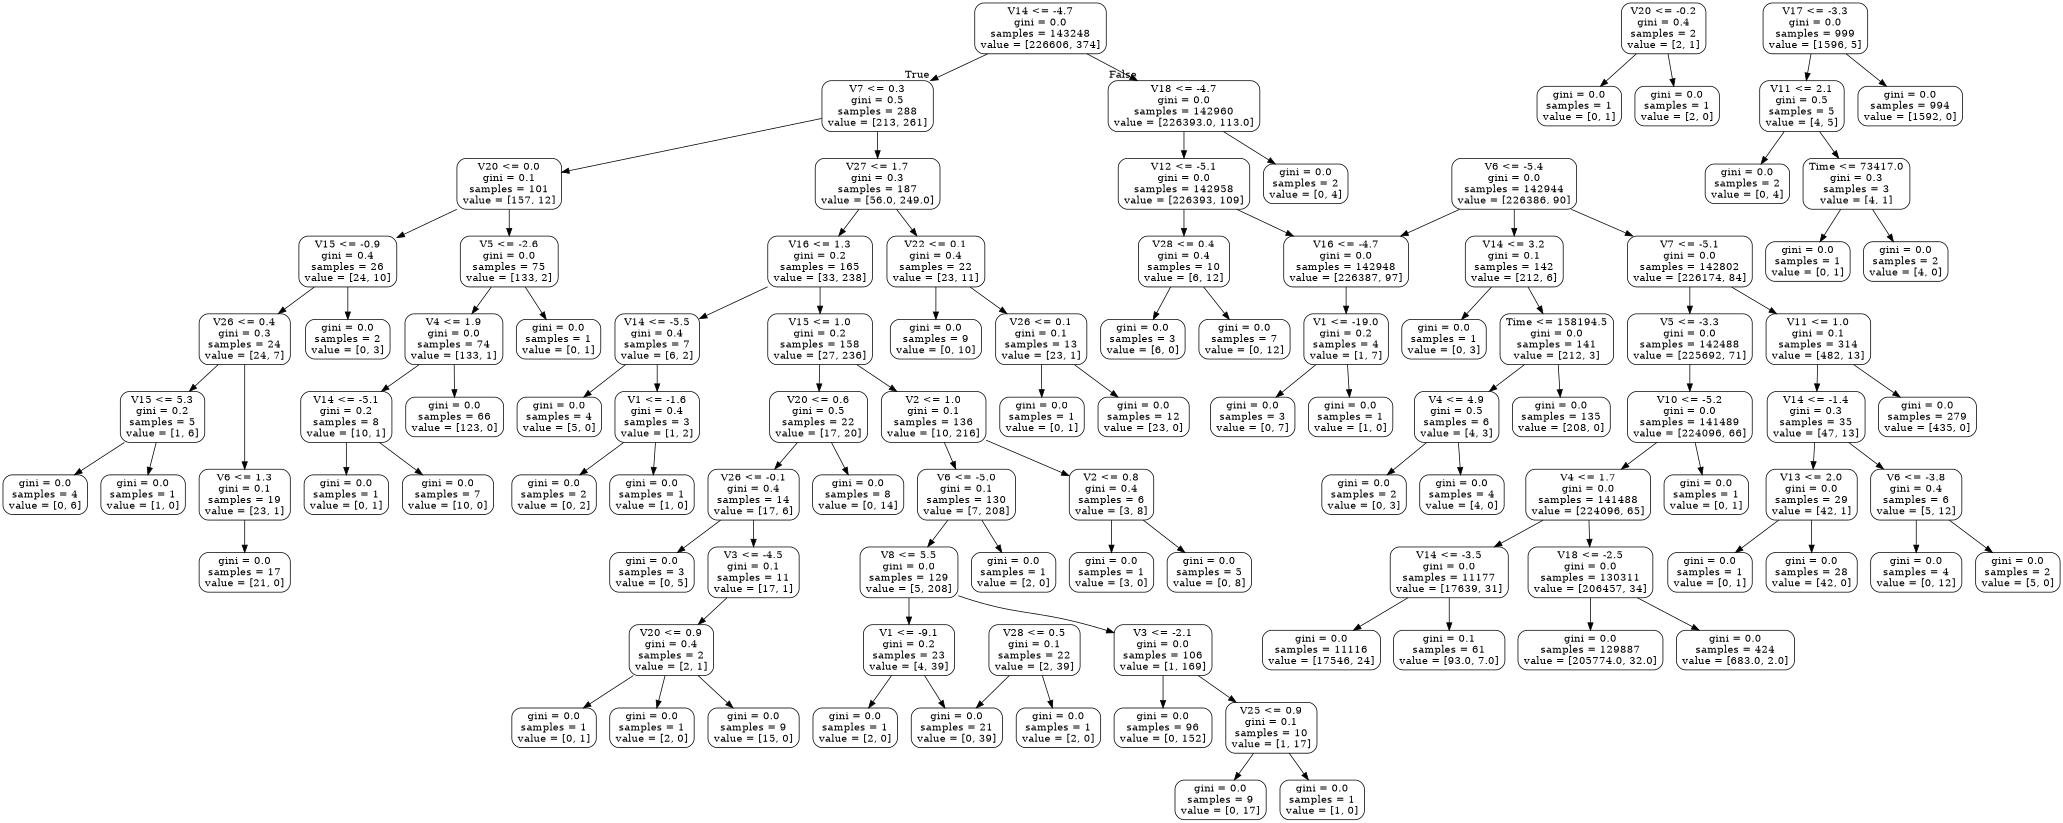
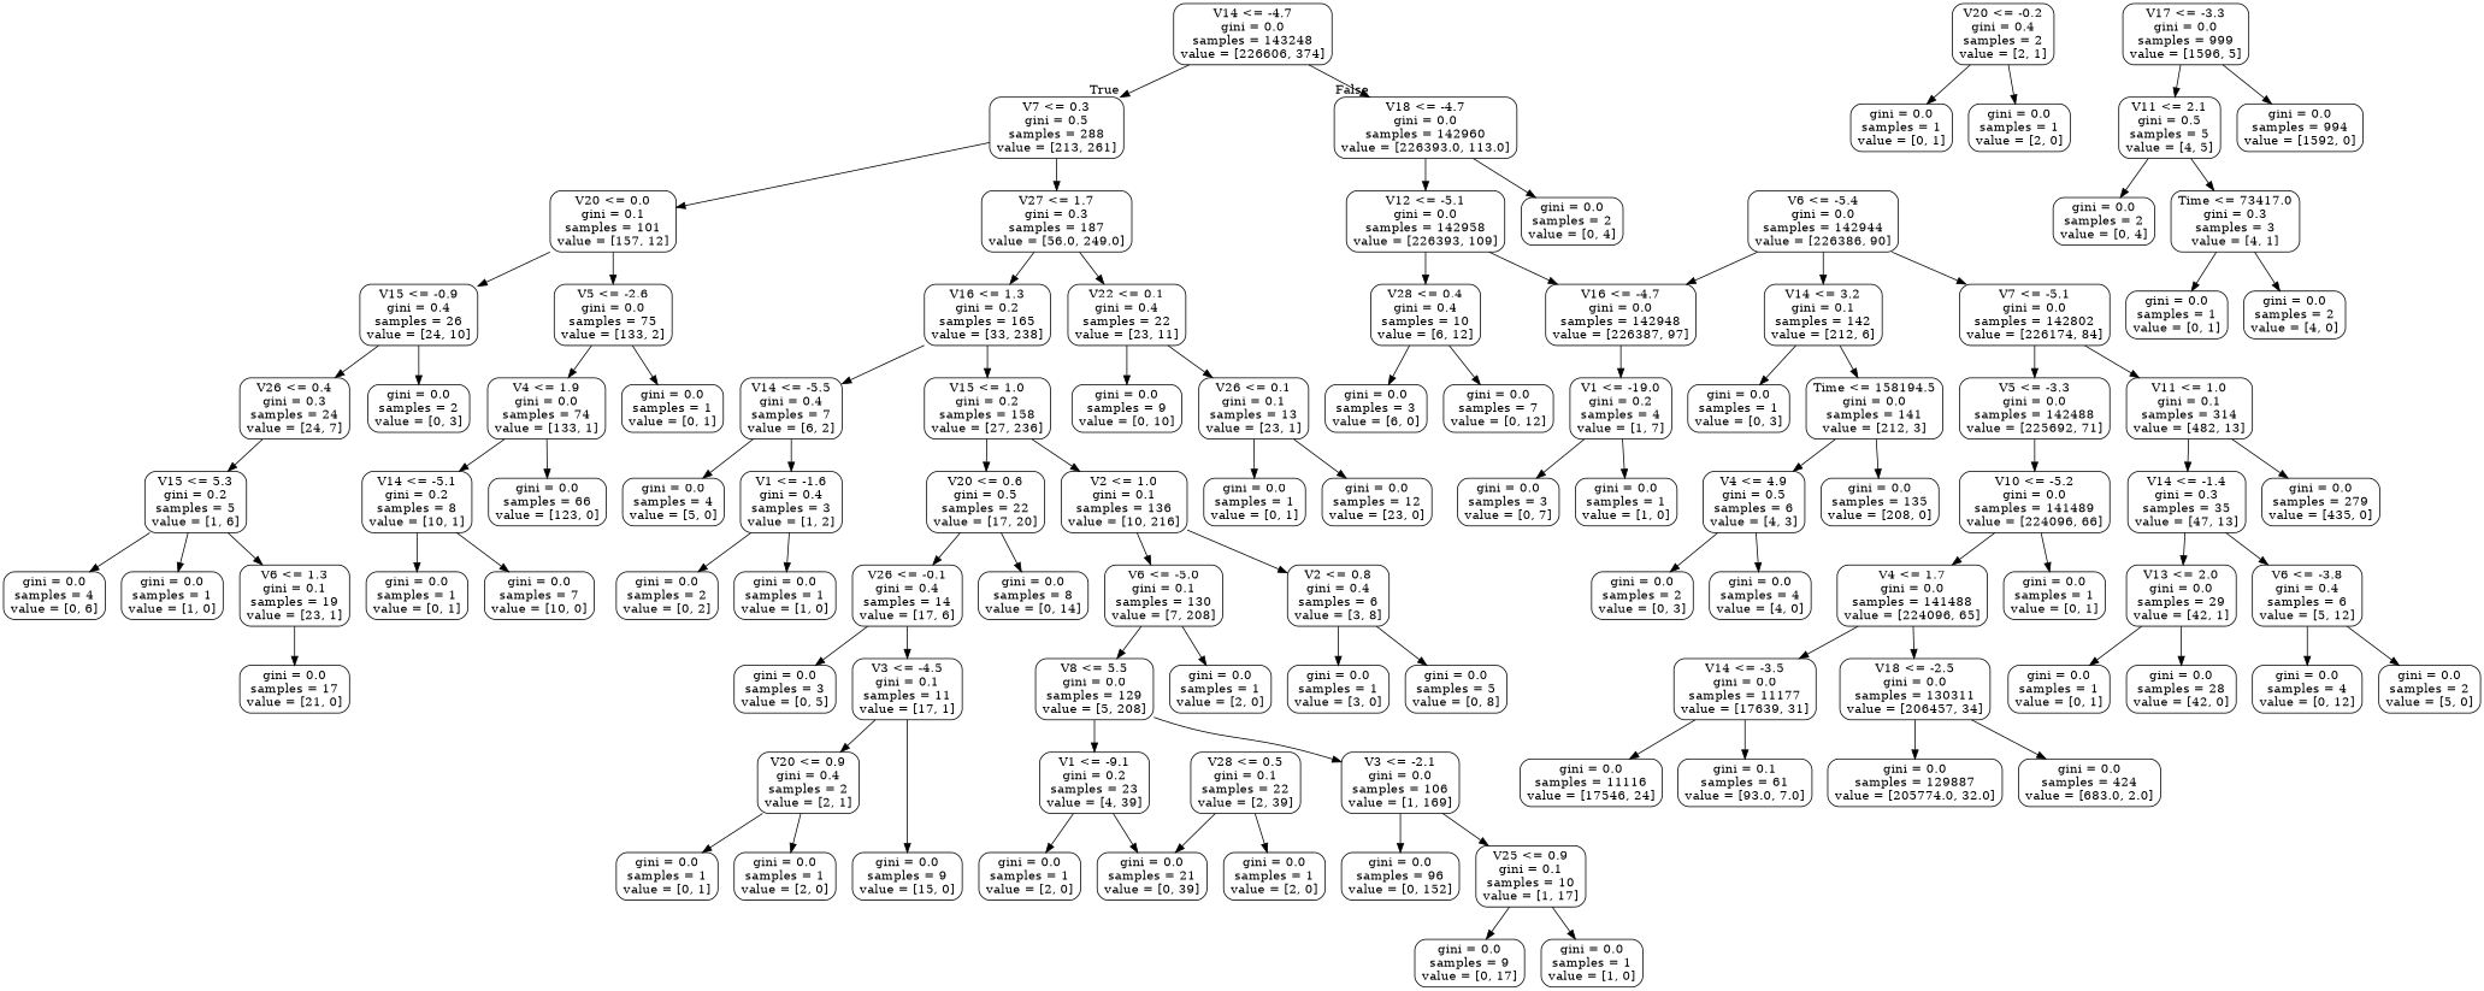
  digraph {
    fontname="DejaVu Serif"
    node [color=black fontname="DejaVu Serif" shape=box style=rounded]
    edge [fontname="DejaVu Serif"]
    n1 [label="V14 <= -4.7\ngini = 0.0\nsamples = 143248\nvalue = [226606, 374]"]
    n2 [label="V7 <= 0.3\ngini = 0.5\nsamples = 288\nvalue = [213, 261]"]
    n3 [label="V18 <= -4.7\ngini = 0.0\nsamples = 142960\nvalue = [226393.0, 113.0]"]
    n4 [label="V27 <= 1.7\ngini = 0.3\nsamples = 187\nvalue = [56.0, 249.0]"]
    n5 [label="V20 <= 0.0\ngini = 0.1\nsamples = 101\nvalue = [157, 12]"]
    n6 [label="gini = 0.0\nsamples = 2\nvalue = [0, 4]"]
    n7 [label="V12 <= -5.1\ngini = 0.0\nsamples = 142958\nvalue = [226393, 109]"]
    n8 [label="V16 <= 1.3\ngini = 0.2\nsamples = 165\nvalue = [33, 238]"]
    n9 [label="V22 <= 0.1\ngini = 0.4\nsamples = 22\nvalue = [23, 11]"]
    n10 [label="V15 <= -0.9\ngini = 0.4\nsamples = 26\nvalue = [24, 10]"]
    n11 [label="V5 <= -2.6\ngini = 0.0\nsamples = 75\nvalue = [133, 2]"]
    n12 [label="V15 <= 1.0\ngini = 0.2\nsamples = 158\nvalue = [27, 236]"]
    n13 [label="V14 <= -5.5\ngini = 0.4\nsamples = 7\nvalue = [6, 2]"]
    n14 [label="V26 <= 0.1\ngini = 0.1\nsamples = 13\nvalue = [23, 1]"]
    n15 [label="gini = 0.0\nsamples = 9\nvalue = [0, 10]"]
    n16 [label="V2 <= 1.0\ngini = 0.1\nsamples = 136\nvalue = [10, 216]"]
    n17 [label="V20 <= 0.6\ngini = 0.5\nsamples = 22\nvalue = [17, 20]"]
    n18 [label="V1 <= -1.6\ngini = 0.4\nsamples = 3\nvalue = [1, 2]"]
    n19 [label="gini = 0.0\nsamples = 4\nvalue = [5, 0]"]
    n20 [label="V2 <= 0.8\ngini = 0.4\nsamples = 6\nvalue = [3, 8]"]
    n21 [label="V6 <= -5.0\ngini = 0.1\nsamples = 130\nvalue = [7, 208]"]
    n22 [label="gini = 0.0\nsamples = 8\nvalue = [0, 14]"]
    n23 [label="V26 <= -0.1\ngini = 0.4\nsamples = 14\nvalue = [17, 6]"]
    n24 [label="gini = 0.0\nsamples = 5\nvalue = [0, 8]"]
    n25 [label="gini = 0.0\nsamples = 1\nvalue = [3, 0]"]
    n26 [label="gini = 0.0\nsamples = 1\nvalue = [2, 0]"]
    n27 [label="V8 <= 5.5\ngini = 0.0\nsamples = 129\nvalue = [5, 208]"]
    n28 [label="V3 <= -2.1\ngini = 0.0\nsamples = 106\nvalue = [1, 169]"]
    n29 [label="V1 <= -9.1\ngini = 0.2\nsamples = 23\nvalue = [4, 39]"]
    n30 [label="gini = 0.0\nsamples = 96\nvalue = [0, 152]"]
    n31 [label="V25 <= 0.9\ngini = 0.1\nsamples = 10\nvalue = [1, 17]"]
    n32 [label="gini = 0.0\nsamples = 1\nvalue = [2, 0]"]
    n33 [label="gini = 0.0\nsamples = 21\nvalue = [0, 39]"]
    n34 [label="gini = 0.0\nsamples = 9\nvalue = [0, 17]"]
    n35 [label="gini = 0.0\nsamples = 1\nvalue = [1, 0]"]
    n36 [label="V28 <= 0.5\ngini = 0.1\nsamples = 22\nvalue = [2, 39]"]
    n37 [label="gini = 0.0\nsamples = 1\nvalue = [2, 0]"]
    n38 [label="V3 <= -4.5\ngini = 0.1\nsamples = 11\nvalue = [17, 1]"]
    n39 [label="gini = 0.0\nsamples = 3\nvalue = [0, 5]"]
    n40 [label="gini = 0.0\nsamples = 9\nvalue = [15, 0]"]
    n41 [label="V20 <= 0.9\ngini = 0.4\nsamples = 2\nvalue = [2, 1]"]
    n42 [label="gini = 0.0\nsamples = 1\nvalue = [2, 0]"]
    n43 [label="gini = 0.0\nsamples = 1\nvalue = [0, 1]"]
    n44 [label="gini = 0.0\nsamples = 1\nvalue = [1, 0]"]
    n45 [label="gini = 0.0\nsamples = 2\nvalue = [0, 2]"]
    n46 [label="gini = 0.0\nsamples = 12\nvalue = [23, 0]"]
    n47 [label="gini = 0.0\nsamples = 1\nvalue = [0, 1]"]
    n48 [label="gini = 0.0\nsamples = 2\nvalue = [0, 3]"]
    n49 [label="V26 <= 0.4\ngini = 0.3\nsamples = 24\nvalue = [24, 7]"]
    n50 [label="gini = 0.0\nsamples = 1\nvalue = [0, 1]"]
    n51 [label="V4 <= 1.9\ngini = 0.0\nsamples = 74\nvalue = [133, 1]"]
    n52 [label="V6 <= 1.3\ngini = 0.1\nsamples = 19\nvalue = [23, 1]"]
    n53 [label="V15 <= 5.3\ngini = 0.2\nsamples = 5\nvalue = [1, 6]"]
    n54 [label="gini = 0.0\nsamples = 17\nvalue = [21, 0]"]
    n55 [label="gini = 0.0\nsamples = 4\nvalue = [0, 6]"]
    n56 [label="gini = 0.0\nsamples = 1\nvalue = [1, 0]"]
    n57 [label="V20 <= -0.2\ngini = 0.4\nsamples = 2\nvalue = [2, 1]"]
    n58 [label="gini = 0.0\nsamples = 1\nvalue = [0, 1]"]
    n59 [label="gini = 0.0\nsamples = 1\nvalue = [2, 0]"]
    n60 [label="gini = 0.0\nsamples = 66\nvalue = [123, 0]"]
    n61 [label="V14 <= -5.1\ngini = 0.2\nsamples = 8\nvalue = [10, 1]"]
    n62 [label="gini = 0.0\nsamples = 7\nvalue = [10, 0]"]
    n63 [label="gini = 0.0\nsamples = 1\nvalue = [0, 1]"]
    n64 [label="V28 <= 0.4\ngini = 0.4\nsamples = 10\nvalue = [6, 12]"]
    n65 [label="V16 <= -4.7\ngini = 0.0\nsamples = 142948\nvalue = [226387, 97]"]
    n66 [label="gini = 0.0\nsamples = 7\nvalue = [0, 12]"]
    n67 [label="gini = 0.0\nsamples = 3\nvalue = [6, 0]"]
    n68 [label="V1 <= -19.0\ngini = 0.2\nsamples = 4\nvalue = [1, 7]"]
    n69 [label="gini = 0.0\nsamples = 1\nvalue = [1, 0]"]
    n70 [label="gini = 0.0\nsamples = 3\nvalue = [0, 7]"]
    n71 [label="V6 <= -5.4\ngini = 0.0\nsamples = 142944\nvalue = [226386, 90]"]
    n72 [label="V14 <= 3.2\ngini = 0.1\nsamples = 142\nvalue = [212, 6]"]
    n73 [label="V7 <= -5.1\ngini = 0.0\nsamples = 142802\nvalue = [226174, 84]"]
    n74 [label="Time <= 158194.5\ngini = 0.0\nsamples = 141\nvalue = [212, 3]"]
    n75 [label="gini = 0.0\nsamples = 1\nvalue = [0, 3]"]
    n76 [label="V11 <= 1.0\ngini = 0.1\nsamples = 314\nvalue = [482, 13]"]
    n77 [label="V5 <= -3.3\ngini = 0.0\nsamples = 142488\nvalue = [225692, 71]"]
    n78 [label="gini = 0.0\nsamples = 135\nvalue = [208, 0]"]
    n79 [label="V4 <= 4.9\ngini = 0.5\nsamples = 6\nvalue = [4, 3]"]
    n80 [label="gini = 0.0\nsamples = 4\nvalue = [4, 0]"]
    n81 [label="gini = 0.0\nsamples = 2\nvalue = [0, 3]"]
    n82 [label="gini = 0.0\nsamples = 279\nvalue = [435, 0]"]
    n83 [label="V14 <= -1.4\ngini = 0.3\nsamples = 35\nvalue = [47, 13]"]
    n84 [label="V10 <= -5.2\ngini = 0.0\nsamples = 141489\nvalue = [224096, 66]"]
    n85 [label="V6 <= -3.8\ngini = 0.4\nsamples = 6\nvalue = [5, 12]"]
    n86 [label="V13 <= 2.0\ngini = 0.0\nsamples = 29\nvalue = [42, 1]"]
    n87 [label="gini = 0.0\nsamples = 2\nvalue = [5, 0]"]
    n88 [label="gini = 0.0\nsamples = 4\nvalue = [0, 12]"]
    n89 [label="gini = 0.0\nsamples = 28\nvalue = [42, 0]"]
    n90 [label="gini = 0.0\nsamples = 1\nvalue = [0, 1]"]
    n91 [label="V17 <= -3.3\ngini = 0.0\nsamples = 999\nvalue = [1596, 5]"]
    n92 [label="V11 <= 2.1\ngini = 0.5\nsamples = 5\nvalue = [4, 5]"]
    n93 [label="gini = 0.0\nsamples = 994\nvalue = [1592, 0]"]
    n94 [label="gini = 0.0\nsamples = 1\nvalue = [0, 1]"]
    n95 [label="V4 <= 1.7\ngini = 0.0\nsamples = 141488\nvalue = [224096, 65]"]
    n96 [label="gini = 0.0\nsamples = 2\nvalue = [0, 4]"]
    n97 [label="Time <= 73417.0\ngini = 0.3\nsamples = 3\nvalue = [4, 1]"]
    n98 [label="gini = 0.0\nsamples = 1\nvalue = [0, 1]"]
    n99 [label="gini = 0.0\nsamples = 2\nvalue = [4, 0]"]
    n100 [label="V18 <= -2.5\ngini = 0.0\nsamples = 130311\nvalue = [206457, 34]"]
    n101 [label="V14 <= -3.5\ngini = 0.0\nsamples = 11177\nvalue = [17639, 31]"]
    n102 [label="gini = 0.0\nsamples = 424\nvalue = [683.0, 2.0]"]
    n103 [label="gini = 0.0\nsamples = 129887\nvalue = [205774.0, 32.0]"]
    n104 [label="gini = 0.1\nsamples = 61\nvalue = [93.0, 7.0]"]
    n105 [label="gini = 0.0\nsamples = 11116\nvalue = [17546, 24]"]
    n1 -> n2 [headlabel=True labelangle=45 labeldistance=2.5]
    n1 -> n3 [headlabel=False labelangle=-45 labeldistance=2.5]
    n2 -> n4
    n2 -> n5
    n3 -> n6
    n3 -> n7
    n4 -> n8
    n4 -> n9
    n5 -> n10
    n5 -> n11
    n7 -> n64
    n7 -> n65
    n8 -> n12
    n8 -> n13
    n9 -> n14
    n9 -> n15
    n10 -> n48
    n10 -> n49
    n11 -> n50
    n11 -> n51
    n12 -> n16
    n12 -> n17
    n13 -> n18
    n13 -> n19
    n14 -> n46
    n14 -> n47
    n16 -> n20
    n16 -> n21
    n17 -> n22
    n17 -> n23
    n18 -> n44
    n18 -> n45
    n20 -> n24
    n20 -> n25
    n21 -> n26
    n21 -> n27
    n23 -> n38
    n23 -> n39
    n27 -> n28
    n27 -> n29
    n28 -> n30
    n28 -> n31
    n29 -> n32
    n29 -> n33
    n31 -> n34
    n31 -> n35
    n36 -> n33
    n36 -> n37
-   n41 -> n40
+   n38 -> n40
    n38 -> n41
    n41 -> n42
    n41 -> n43
-   n49 -> n52
+   n53 -> n52
    n49 -> n53
    n51 -> n60
    n51 -> n61
    n52 -> n54
    n53 -> n55
    n53 -> n56
    n57 -> n58
    n57 -> n59
    n61 -> n62
    n61 -> n63
    n64 -> n66
    n64 -> n67
    n65 -> n68
    n68 -> n69
    n68 -> n70
    n71 -> n65
    n71 -> n72
    n71 -> n73
    n72 -> n74
    n72 -> n75
    n73 -> n76
    n73 -> n77
    n74 -> n78
    n74 -> n79
    n76 -> n82
    n76 -> n83
    n77 -> n84
    n79 -> n80
    n79 -> n81
    n83 -> n85
    n83 -> n86
    n84 -> n94
    n84 -> n95
    n85 -> n87
    n85 -> n88
    n86 -> n89
    n86 -> n90
    n91 -> n92
    n91 -> n93
    n92 -> n96
    n92 -> n97
    n95 -> n100
    n95 -> n101
    n97 -> n98
    n97 -> n99
    n100 -> n102
    n100 -> n103
    n101 -> n104
    n101 -> n105
  }
